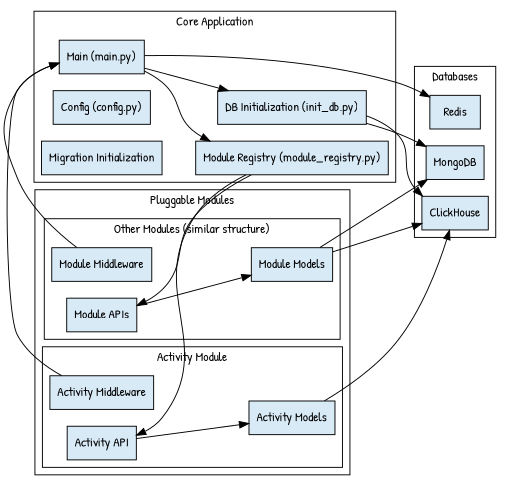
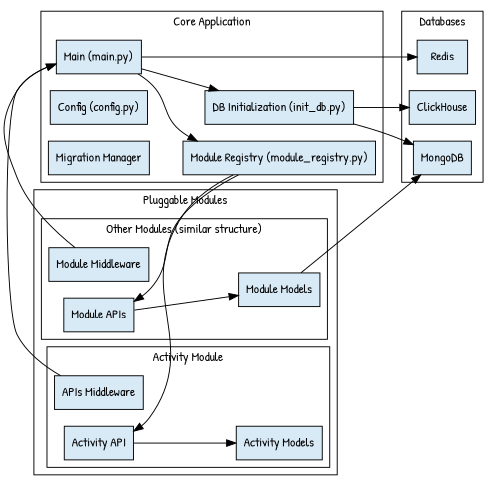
  digraph {
    fontname="Patrick Hand"
    rankdir=LR
    node [fillcolor="#D9EAF7" fontname="Patrick Hand" shape=box style=filled]
    edge [fontname="Patrick Hand"]
    "Main (main.py)"
    "Config (config.py)"
    "Module Registry (module_registry.py)"
-   "Migration Manager" [label="Migration Initialization"]
+   "Migration Manager"
    "DB Initialization (init_db.py)"
    "Module APIs"
    "Module Models"
    "Module Middleware"
    "Activity API"
    "Activity Models"
-   "Activity Middleware"
+   "Activity Middleware" [label="APIs Middleware"]
    MongoDB
    ClickHouse
    Redis
    subgraph cluster_1 {
      label="Core Application"
      "Main (main.py)"
      "Config (config.py)"
      "Module Registry (module_registry.py)"
      "Migration Manager"
      "DB Initialization (init_db.py)"
    }
    subgraph cluster_2 {
      label="Pluggable Modules"
      subgraph cluster_3 {
        label="Other Modules (similar structure)"
        "Module APIs"
        "Module Models"
        "Module Middleware"
      }
      subgraph cluster_4 {
        label="Activity Module"
        "Activity API"
        "Activity Models"
        "Activity Middleware"
      }
    }
    subgraph cluster_5 {
      label=Databases
      MongoDB
      ClickHouse
      Redis
    }
    "Main (main.py)" -> "Module Registry (module_registry.py)"
    "Main (main.py)" -> "DB Initialization (init_db.py)"
    "Main (main.py)" -> Redis
    "Module Registry (module_registry.py)" -> "Module APIs"
    "Module Registry (module_registry.py)" -> "Activity API"
    "DB Initialization (init_db.py)" -> MongoDB
    "DB Initialization (init_db.py)" -> ClickHouse
    "Module APIs" -> "Module Models"
    "Module Models" -> MongoDB
-   "Module Models" -> ClickHouse
    "Module Middleware" -> "Main (main.py)"
    "Activity API" -> "Activity Models"
-   "Activity Models" -> ClickHouse
    "Activity Middleware" -> "Main (main.py)"
  }
